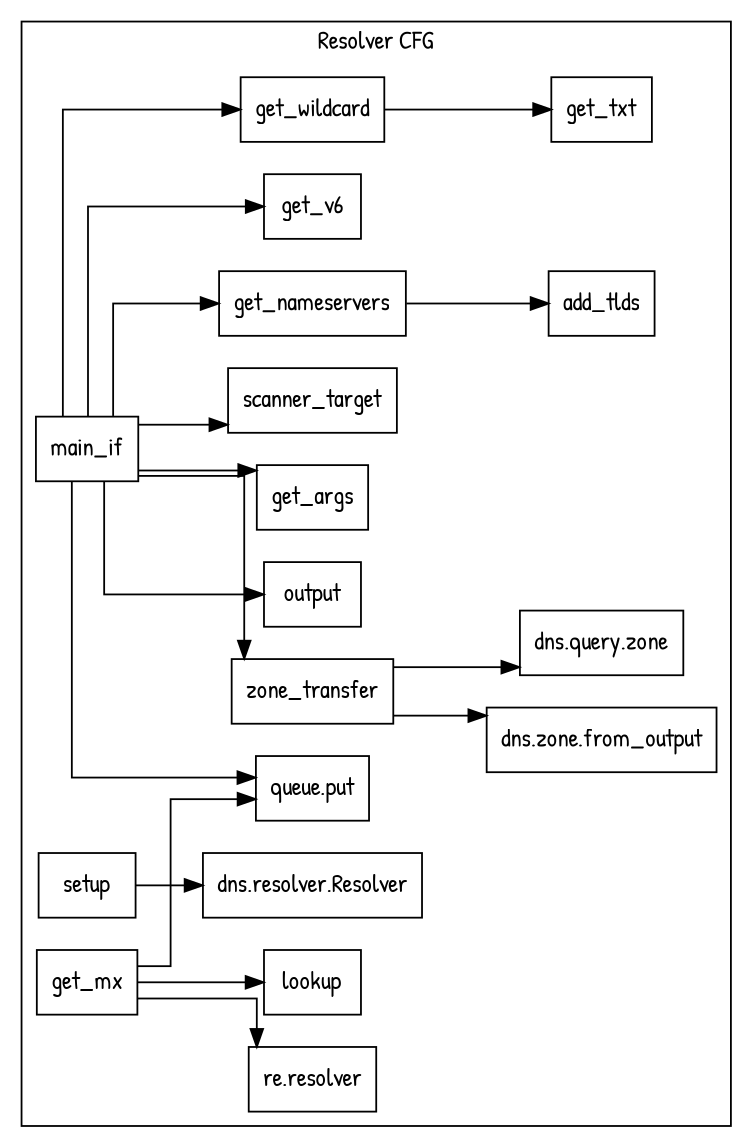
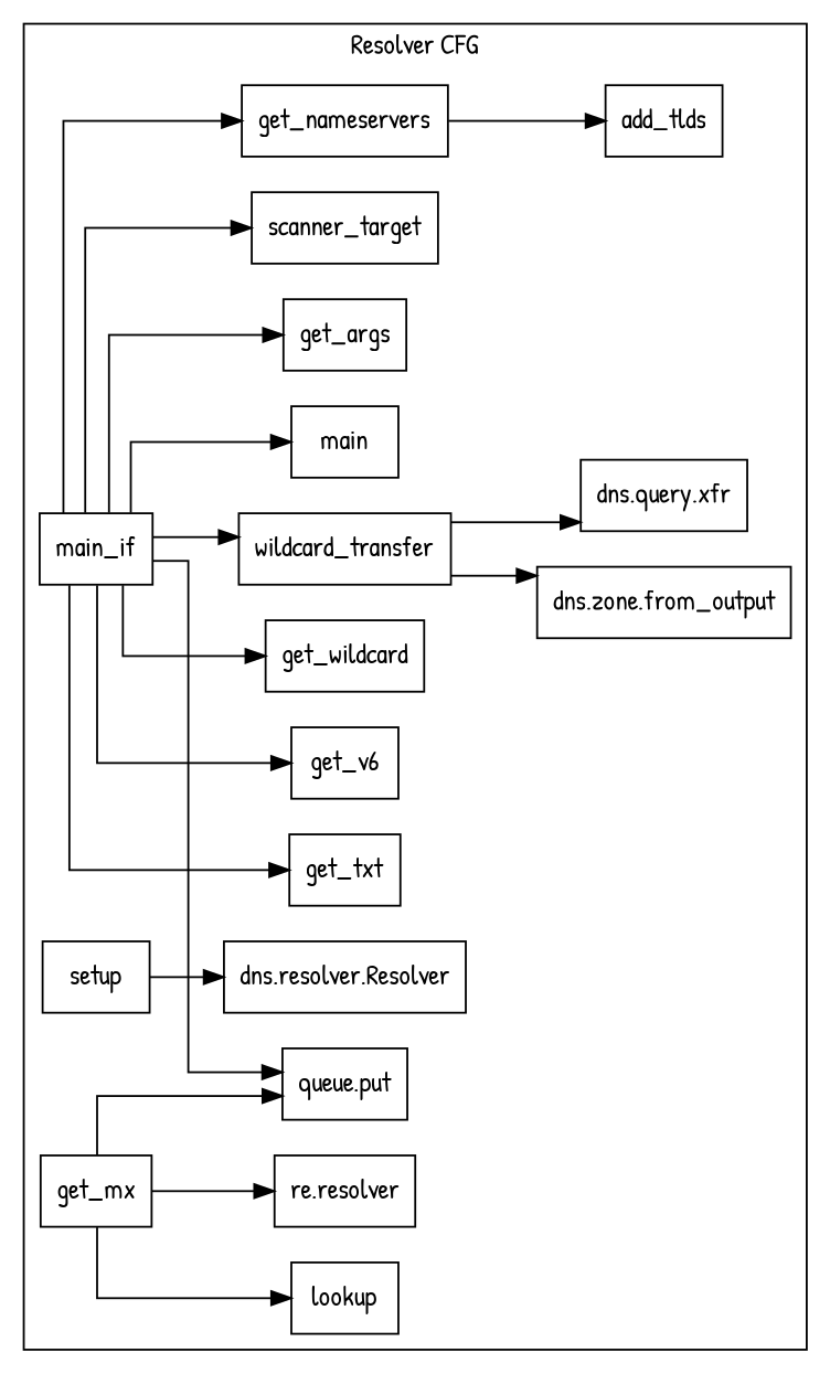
  digraph {
    fontname="Patrick Hand"
    rankdir=LR
    splines=ortho
    node [fontname="Patrick Hand" shape=box]
    edge [fontname="Patrick Hand"]
    main_if
-   output
+   output [label=main]
    get_args
    setup
    n5 [label=scanner_target]
    add_tlds
    get_nameservers
    get_txt
    get_v6
    get_mx
    get_wildcard
-   zone_transfer
+   zone_transfer [label=wildcard_transfer]
    "queue.put"
    "dns.resolver.Resolver"
    n15 [label="re.resolver"]
    lookup
    n17 [label="dns.zone.from_output"]
-   "dns.query.xfr" [label="dns.query.zone"]
+   "dns.query.xfr"
    subgraph cluster_1 {
      label="Resolver CFG"
      main_if
      output
      get_args
      setup
      n5
      add_tlds
      get_nameservers
      get_txt
      get_v6
      get_mx
      get_wildcard
      zone_transfer
      "queue.put"
      "dns.resolver.Resolver"
      n15
      lookup
      n17
      "dns.query.xfr"
    }
    main_if -> output
    main_if -> get_args
    main_if -> n5
    main_if -> get_nameservers
-   get_wildcard -> get_txt
+   main_if -> get_txt
    main_if -> get_v6
    main_if -> get_wildcard
    main_if -> zone_transfer
    main_if -> "queue.put"
    setup -> "dns.resolver.Resolver"
    get_nameservers -> add_tlds
    get_mx -> "queue.put"
    get_mx -> n15
    get_mx -> lookup
    zone_transfer -> n17
    zone_transfer -> "dns.query.xfr"
  }
